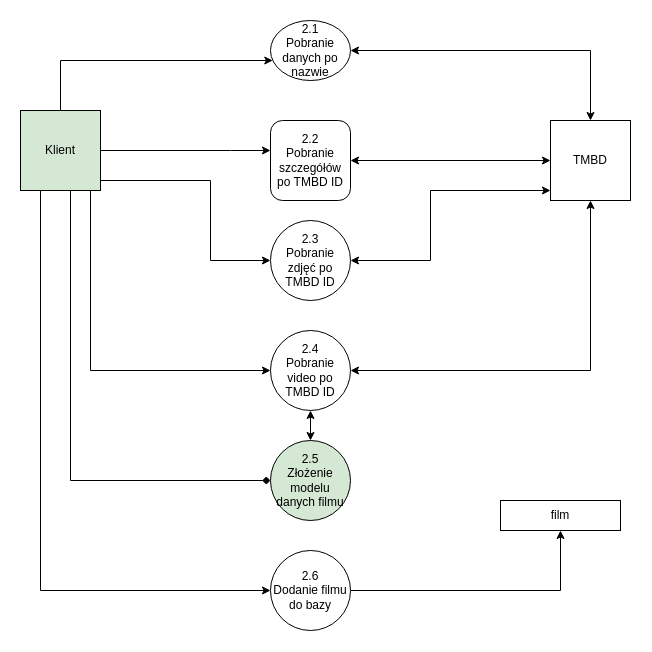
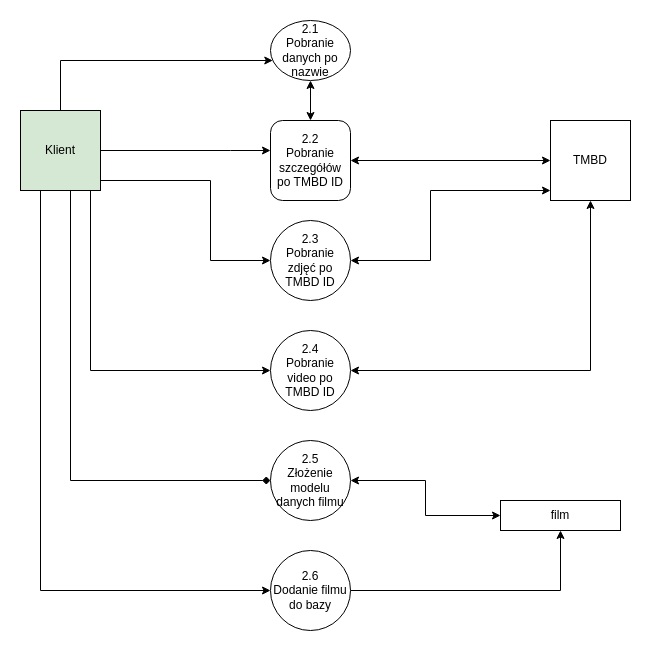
  <mxCell id="0" />
  <mxCell id="1" parent="0" />
  <mxCell id="2" style="edgeStyle=orthogonalEdgeStyle;rounded=0;orthogonalLoop=1;jettySize=auto;html=1;" edge="1" parent="1" source="8" target="11"><mxGeometry relative="1" as="geometry"><Array as="points"><mxPoint x="60" y="60" /></Array></mxGeometry></mxCell>
  <mxCell id="3" style="edgeStyle=orthogonalEdgeStyle;rounded=0;orthogonalLoop=1;jettySize=auto;html=1;" edge="1" parent="1" source="8" target="13"><mxGeometry relative="1" as="geometry"><Array as="points"><mxPoint x="230" y="150" /><mxPoint x="230" y="150" /></Array></mxGeometry></mxCell>
  <mxCell id="4" style="edgeStyle=orthogonalEdgeStyle;rounded=0;orthogonalLoop=1;jettySize=auto;html=1;" edge="1" parent="1" source="8" target="15"><mxGeometry relative="1" as="geometry"><Array as="points"><mxPoint x="210" y="180" /></Array></mxGeometry></mxCell>
  <mxCell id="5" style="edgeStyle=orthogonalEdgeStyle;rounded=0;orthogonalLoop=1;jettySize=auto;html=1;" edge="1" parent="1" source="8" target="17"><mxGeometry relative="1" as="geometry"><Array as="points"><mxPoint x="90" y="370" /></Array></mxGeometry></mxCell>
  <mxCell id="6" style="edgeStyle=orthogonalEdgeStyle;rounded=0;orthogonalLoop=1;jettySize=auto;html=1;endArrow=diamond;" edge="1" parent="1" source="8" target="19"><mxGeometry relative="1" as="geometry"><Array as="points"><mxPoint x="70" y="480" /></Array></mxGeometry></mxCell>
  <mxCell id="7" style="edgeStyle=orthogonalEdgeStyle;rounded=0;orthogonalLoop=1;jettySize=auto;html=1;" edge="1" parent="1" source="8" target="21"><mxGeometry relative="1" as="geometry"><Array as="points"><mxPoint x="40" y="590" /></Array></mxGeometry></mxCell>
  <mxCell id="8" value="Klient" style="whiteSpace=wrap;html=1;aspect=fixed;fillColor=#d5e8d4;" vertex="1" parent="1"><mxGeometry x="20" y="110" width="80" height="80" as="geometry" /></mxCell>
  <mxCell id="9" value="TMBD" style="whiteSpace=wrap;html=1;aspect=fixed;" vertex="1" parent="1"><mxGeometry x="550" y="120" width="80" height="80" as="geometry" /></mxCell>
- <mxCell id="10" style="edgeStyle=orthogonalEdgeStyle;rounded=0;orthogonalLoop=1;jettySize=auto;html=1;startArrow=classic;startFill=1;" edge="1" parent="1" source="11" target="9"><mxGeometry relative="1" as="geometry" /></mxCell>
+ <mxCell id="10" style="edgeStyle=orthogonalEdgeStyle;rounded=0;orthogonalLoop=1;jettySize=auto;html=1;startArrow=classic;startFill=1;" edge="1" parent="1" source="11" target="13"><mxGeometry relative="1" as="geometry" /></mxCell>
  <mxCell id="11" value="2.1&lt;br&gt;Pobranie danych po nazwie" style="ellipse;whiteSpace=wrap;html=1;aspect=fixed;" vertex="1" parent="1"><mxGeometry x="270" y="20" width="80" height="60" as="geometry" /></mxCell>
  <mxCell id="12" style="edgeStyle=orthogonalEdgeStyle;rounded=0;orthogonalLoop=1;jettySize=auto;html=1;startArrow=classic;startFill=1;" edge="1" parent="1" source="13" target="9"><mxGeometry relative="1" as="geometry" /></mxCell>
  <mxCell id="13" value="2.2&lt;br&gt;Pobranie szczegółów po TMBD ID" style="whiteSpace=wrap;html=1;aspect=fixed;rounded=1;" vertex="1" parent="1"><mxGeometry x="270" y="120" width="80" height="80" as="geometry" /></mxCell>
  <mxCell id="14" style="edgeStyle=orthogonalEdgeStyle;rounded=0;orthogonalLoop=1;jettySize=auto;html=1;startArrow=classic;startFill=1;" edge="1" parent="1" source="15" target="9"><mxGeometry relative="1" as="geometry"><Array as="points"><mxPoint x="430" y="260" /><mxPoint x="430" y="190" /></Array></mxGeometry></mxCell>
  <mxCell id="15" value="2.3&lt;br&gt;Pobranie zdjęć po TMBD ID" style="ellipse;whiteSpace=wrap;html=1;aspect=fixed;" vertex="1" parent="1"><mxGeometry x="270" y="220" width="80" height="80" as="geometry" /></mxCell>
  <mxCell id="16" style="edgeStyle=orthogonalEdgeStyle;rounded=0;orthogonalLoop=1;jettySize=auto;html=1;startArrow=classic;startFill=1;" edge="1" parent="1" source="17" target="9"><mxGeometry relative="1" as="geometry" /></mxCell>
  <mxCell id="17" value="2.4&lt;br&gt;Pobranie video po TMBD ID" style="ellipse;whiteSpace=wrap;html=1;aspect=fixed;" vertex="1" parent="1"><mxGeometry x="270" y="330" width="80" height="80" as="geometry" /></mxCell>
- <mxCell id="18" style="edgeStyle=orthogonalEdgeStyle;rounded=0;orthogonalLoop=1;jettySize=auto;html=1;startArrow=classic;startFill=1;" edge="1" parent="1" source="19" target="17"><mxGeometry relative="1" as="geometry" /></mxCell>
- <mxCell id="19" value="2.5&lt;br&gt;Złożenie modelu danych filmu" style="ellipse;whiteSpace=wrap;html=1;aspect=fixed;fillColor=#d5e8d4;" vertex="1" parent="1"><mxGeometry x="270" y="440" width="80" height="80" as="geometry" /></mxCell>
+ <mxCell id="18" style="edgeStyle=orthogonalEdgeStyle;rounded=0;orthogonalLoop=1;jettySize=auto;html=1;startArrow=classic;startFill=1;" edge="1" parent="1" source="19" target="22"><mxGeometry relative="1" as="geometry" /></mxCell>
+ <mxCell id="19" value="2.5&lt;br&gt;Złożenie modelu danych filmu" style="ellipse;whiteSpace=wrap;html=1;aspect=fixed;" vertex="1" parent="1"><mxGeometry x="270" y="440" width="80" height="80" as="geometry" /></mxCell>
  <mxCell id="20" style="edgeStyle=orthogonalEdgeStyle;rounded=0;orthogonalLoop=1;jettySize=auto;html=1;startArrow=none;startFill=0;" edge="1" parent="1" source="21" target="22"><mxGeometry relative="1" as="geometry" /></mxCell>
  <mxCell id="21" value="2.6&lt;br&gt;Dodanie filmu do bazy" style="ellipse;whiteSpace=wrap;html=1;aspect=fixed;" vertex="1" parent="1"><mxGeometry x="270" y="550" width="80" height="80" as="geometry" /></mxCell>
  <mxCell id="22" value="film" style="whiteSpace=wrap;html=1;" vertex="1" parent="1"><mxGeometry x="500" y="500" width="120" height="30" as="geometry" /></mxCell>
